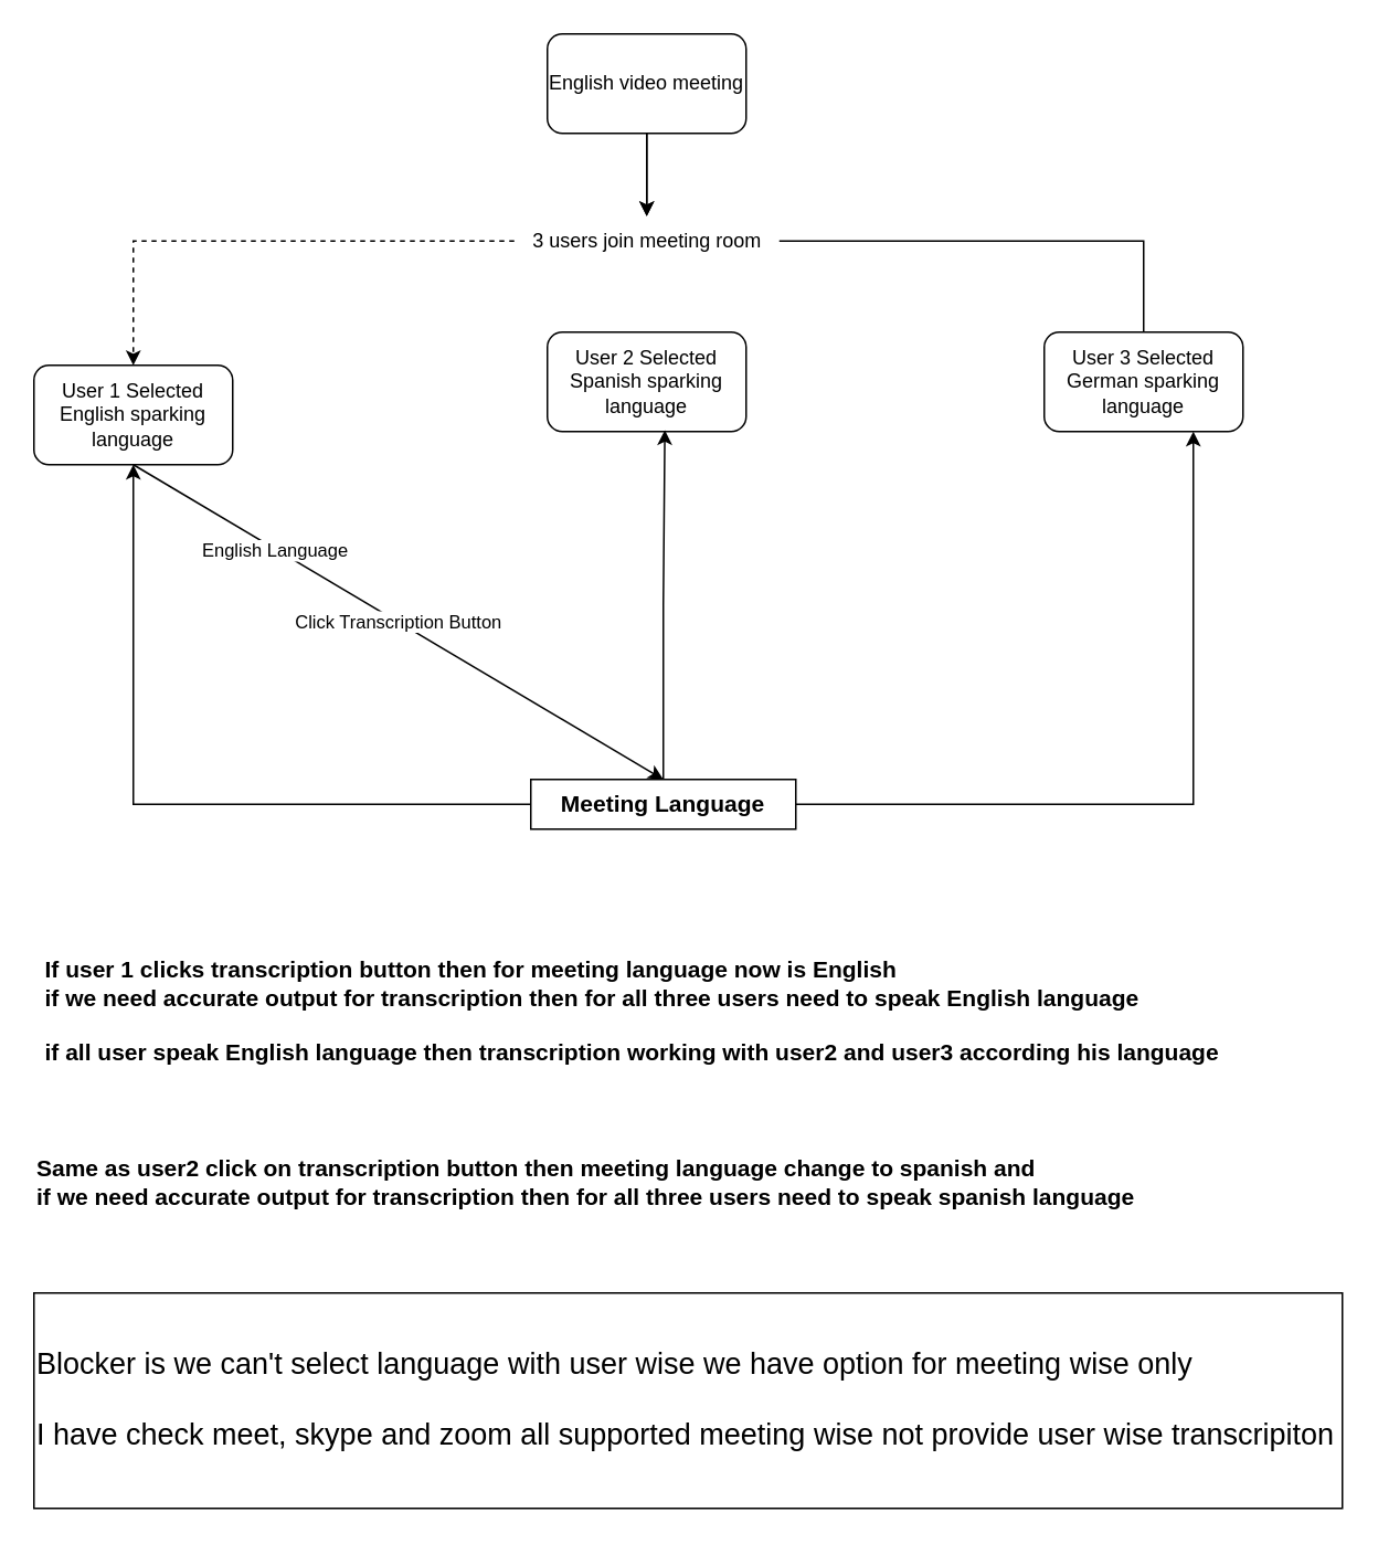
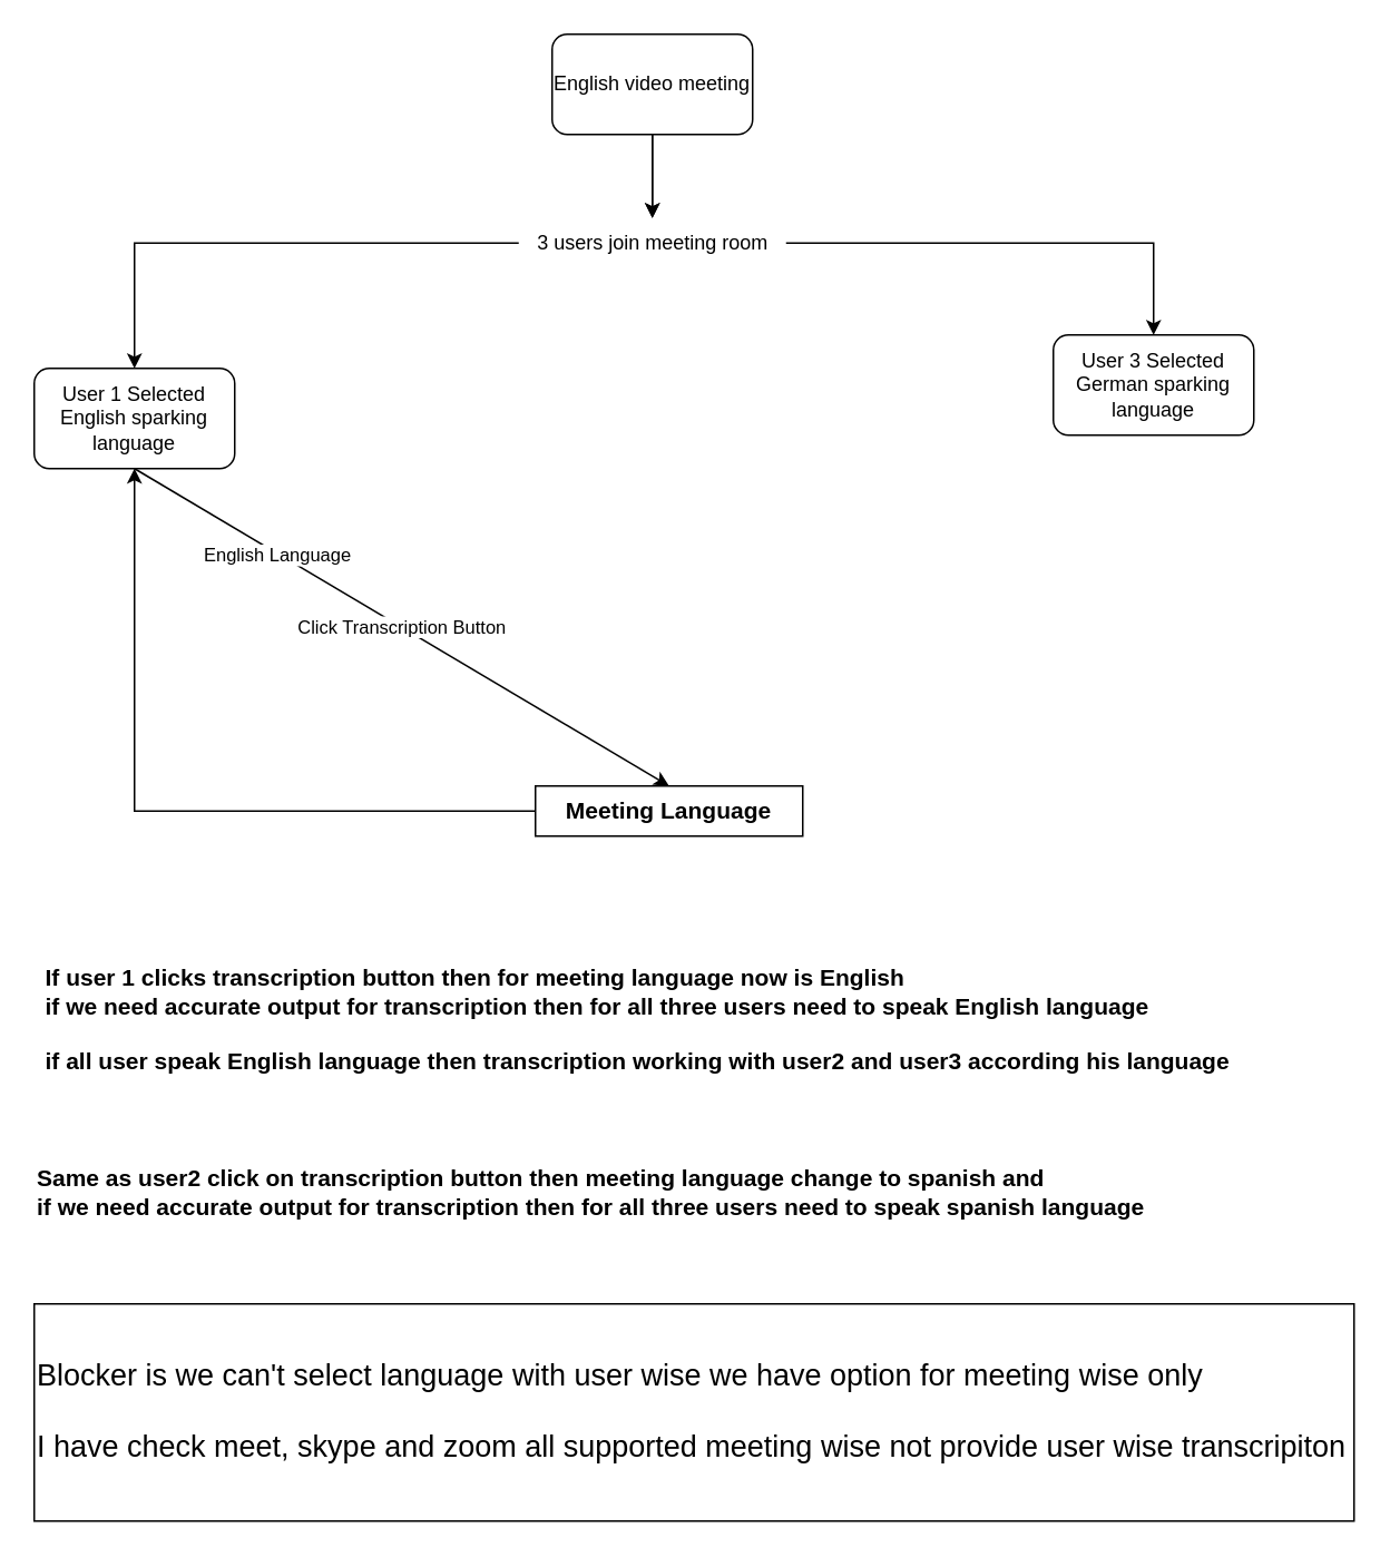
  <mxCell id="0" />
  <mxCell id="1" parent="0" />
  <mxCell id="2" value="English video meeting" style="rounded=1;whiteSpace=wrap;html=1;" vertex="1" parent="1"><mxGeometry x="330" y="20" width="120" height="60" as="geometry" /></mxCell>
  <mxCell id="3" value="User 1 Selected English sparking language" style="rounded=1;whiteSpace=wrap;html=1;" vertex="1" parent="1"><mxGeometry x="20" y="220" width="120" height="60" as="geometry" /></mxCell>
- <mxCell id="4" value="User 2 Selected Spanish sparking language" style="rounded=1;whiteSpace=wrap;html=1;" vertex="1" parent="1"><mxGeometry x="330" y="200" width="120" height="60" as="geometry" /></mxCell>
  <mxCell id="5" value="User 3 Selected German sparking language" style="rounded=1;whiteSpace=wrap;html=1;" vertex="1" parent="1"><mxGeometry x="630" y="200" width="120" height="60" as="geometry" /></mxCell>
  <mxCell id="6" value="" style="edgeStyle=orthogonalEdgeStyle;rounded=0;orthogonalLoop=1;jettySize=auto;html=1;exitX=0.5;exitY=1;exitDx=0;exitDy=0;entryX=0.5;entryY=0;entryDx=0;entryDy=0;" edge="1" parent="1" source="2" target="10"><mxGeometry relative="1" as="geometry"><mxPoint x="390" y="80" as="sourcePoint" /><mxPoint x="700" y="330" as="targetPoint" /></mxGeometry></mxCell>
  <mxCell id="7" value="" style="edgeStyle=orthogonalEdgeStyle;rounded=0;orthogonalLoop=1;jettySize=auto;html=1;exitX=0.5;exitY=1;exitDx=0;exitDy=0;" edge="1" parent="1" source="2" target="10"><mxGeometry relative="1" as="geometry"><mxPoint x="390" y="80" as="sourcePoint" /><mxPoint x="390" y="330" as="targetPoint" /></mxGeometry></mxCell>
- <mxCell id="8" style="edgeStyle=orthogonalEdgeStyle;rounded=0;orthogonalLoop=1;jettySize=auto;html=1;dashed=1;" edge="1" parent="1" source="10" target="3"><mxGeometry relative="1" as="geometry" /></mxCell>
- <mxCell id="9" style="edgeStyle=orthogonalEdgeStyle;rounded=0;orthogonalLoop=1;jettySize=auto;html=1;entryX=0.5;entryY=0;entryDx=0;entryDy=0;endArrow=none;" edge="1" parent="1" source="10" target="5"><mxGeometry relative="1" as="geometry" /></mxCell>
+ <mxCell id="8" style="edgeStyle=orthogonalEdgeStyle;rounded=0;orthogonalLoop=1;jettySize=auto;html=1;" edge="1" parent="1" source="10" target="3"><mxGeometry relative="1" as="geometry" /></mxCell>
+ <mxCell id="9" style="edgeStyle=orthogonalEdgeStyle;rounded=0;orthogonalLoop=1;jettySize=auto;html=1;entryX=0.5;entryY=0;entryDx=0;entryDy=0;" edge="1" parent="1" source="10" target="5"><mxGeometry relative="1" as="geometry" /></mxCell>
  <mxCell id="10" value="3 users join meeting room" style="text;html=1;align=center;verticalAlign=middle;resizable=0;points=[];autosize=1;strokeColor=none;fillColor=none;" vertex="1" parent="1"><mxGeometry x="310" y="130" width="160" height="30" as="geometry" /></mxCell>
  <mxCell id="11" style="edgeStyle=orthogonalEdgeStyle;rounded=0;orthogonalLoop=1;jettySize=auto;html=1;exitX=0;exitY=0.5;exitDx=0;exitDy=0;entryX=0.5;entryY=1;entryDx=0;entryDy=0;" edge="1" parent="1" source="13" target="3"><mxGeometry relative="1" as="geometry" /></mxCell>
- <mxCell id="12" style="edgeStyle=orthogonalEdgeStyle;rounded=0;orthogonalLoop=1;jettySize=auto;html=1;exitX=1;exitY=0.5;exitDx=0;exitDy=0;entryX=0.75;entryY=1;entryDx=0;entryDy=0;" edge="1" parent="1" source="13" target="5"><mxGeometry relative="1" as="geometry" /></mxCell>
  <mxCell id="13" value="&lt;font style=&quot;font-size: 14px;&quot;&gt;&lt;b&gt;Meeting Language&lt;/b&gt;&lt;/font&gt;" style="whiteSpace=wrap;html=1;rounded=0;" vertex="1" parent="1"><mxGeometry x="320" y="470" width="160" height="30" as="geometry" /></mxCell>
  <mxCell id="14" value="" style="endArrow=classic;html=1;rounded=0;exitX=0.5;exitY=1;exitDx=0;exitDy=0;entryX=0.5;entryY=0;entryDx=0;entryDy=0;" edge="1" parent="1" source="3" target="13"><mxGeometry relative="1" as="geometry"><mxPoint x="310" y="380" as="sourcePoint" /><mxPoint x="470" y="380" as="targetPoint" /></mxGeometry></mxCell>
  <mxCell id="15" value="Click Transcription Button" style="edgeLabel;resizable=0;html=1;;align=center;verticalAlign=middle;" connectable="0" vertex="1" parent="14"><mxGeometry relative="1" as="geometry" /></mxCell>
  <mxCell id="16" value="English Language" style="edgeLabel;resizable=0;html=1;;align=left;verticalAlign=bottom;" connectable="0" vertex="1" parent="14"><mxGeometry x="-1" relative="1" as="geometry"><mxPoint x="40" y="60" as="offset" /></mxGeometry></mxCell>
- <mxCell id="17" style="edgeStyle=orthogonalEdgeStyle;rounded=0;orthogonalLoop=1;jettySize=auto;html=1;exitX=0.5;exitY=0;exitDx=0;exitDy=0;entryX=0.591;entryY=0.985;entryDx=0;entryDy=0;entryPerimeter=0;" edge="1" parent="1" source="13" target="4"><mxGeometry relative="1" as="geometry" /></mxCell>
  <mxCell id="18" value="&lt;font style=&quot;font-size: 14px;&quot;&gt;&lt;b&gt;If user 1 clicks transcription button then for meeting language now is English&lt;/b&gt;&lt;/font&gt;&lt;div&gt;&lt;font style=&quot;font-size: 14px;&quot;&gt;&lt;b&gt;if we need accurate output for transcription then for all three users need to speak English language&lt;br&gt;&lt;br&gt;if all user speak English language then transcription working with user2 and user3 according his language&lt;/b&gt;&lt;/font&gt;&lt;/div&gt;" style="text;html=1;align=left;verticalAlign=middle;resizable=0;points=[];autosize=1;strokeColor=none;fillColor=none;" vertex="1" parent="1"><mxGeometry x="25" y="570" width="730" height="80" as="geometry" /></mxCell>
  <mxCell id="19" value="&lt;font style=&quot;font-size: 14px;&quot;&gt;&lt;b&gt;Same as user2 click on transcription button then meeting language change to spanish and&amp;nbsp;&lt;/b&gt;&lt;/font&gt;&lt;div&gt;&lt;font style=&quot;font-size: 14px;&quot;&gt;&lt;b&gt;if we need accurate output for transcription then for all three users need to speak spanish language&lt;/b&gt;&lt;b&gt;&amp;nbsp;&amp;nbsp;&lt;/b&gt;&lt;/font&gt;&lt;/div&gt;" style="text;html=1;align=left;verticalAlign=middle;resizable=0;points=[];autosize=1;strokeColor=none;fillColor=none;" vertex="1" parent="1"><mxGeometry x="20" y="688" width="690" height="50" as="geometry" /></mxCell>
  <mxCell id="20" value="&lt;font style=&quot;font-size: 18px;&quot;&gt;Blocker is we can't select language with user wise we have option for meeting wise only&lt;br&gt;&lt;br&gt;I have check meet, skype and zoom all supported meeting wise not provide user wise transcripiton&lt;/font&gt;" style="whiteSpace=wrap;html=1;align=left;" vertex="1" parent="1"><mxGeometry x="20" y="780" width="790" height="130" as="geometry" /></mxCell>
